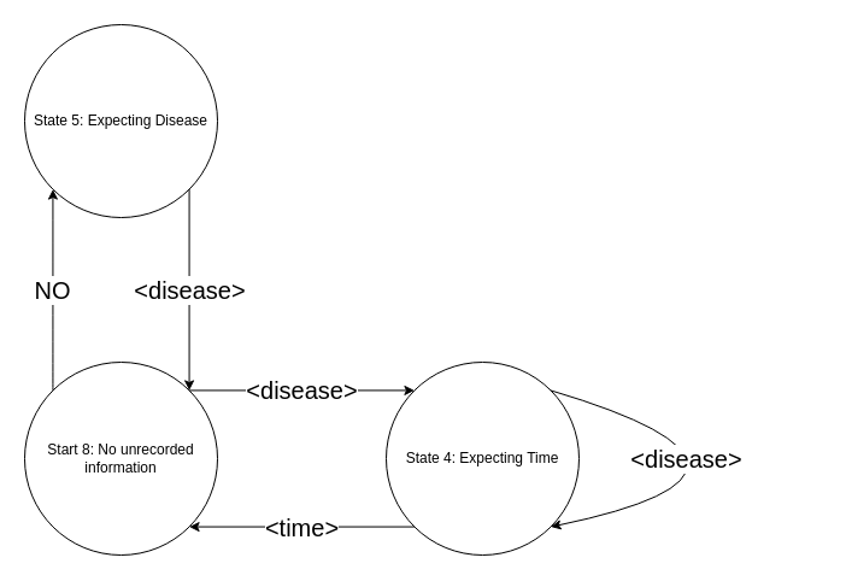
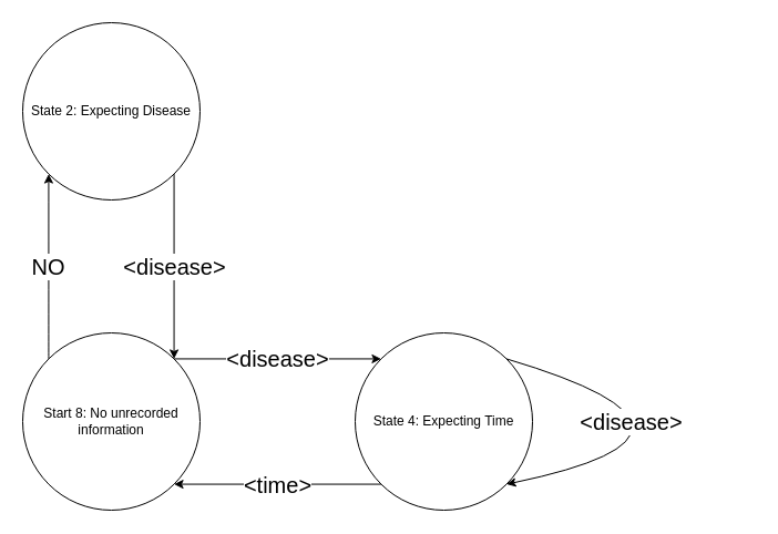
  <mxCell id="0" />
  <mxCell id="1" parent="0" />
  <mxCell id="2" value="&lt;font style=&quot;font-size: 20px&quot;&gt;NO&lt;/font&gt;" style="edgeStyle=orthogonalEdgeStyle;curved=1;orthogonalLoop=1;jettySize=auto;html=1;entryX=0;entryY=1;entryDx=0;entryDy=0;exitX=0;exitY=0;exitDx=0;exitDy=0;" edge="1" parent="1" source="3" target="4"><mxGeometry relative="1" as="geometry" /></mxCell>
  <mxCell id="3" value="&lt;div&gt;Start 8: No unrecorded information&lt;/div&gt;" style="ellipse;whiteSpace=wrap;html=1;aspect=fixed;" vertex="1" parent="1"><mxGeometry x="20" y="300" width="160" height="160" as="geometry" /></mxCell>
- <mxCell id="4" value="State 5: Expecting Disease" style="ellipse;whiteSpace=wrap;html=1;aspect=fixed;" vertex="1" parent="1"><mxGeometry x="20" y="20" width="160" height="160" as="geometry" /></mxCell>
+ <mxCell id="4" value="State 2: Expecting Disease" style="ellipse;whiteSpace=wrap;html=1;aspect=fixed;" vertex="1" parent="1"><mxGeometry x="20" y="20" width="160" height="160" as="geometry" /></mxCell>
  <mxCell id="5" value="&lt;div&gt;State 4: Expecting Time&lt;br&gt;&lt;/div&gt;" style="ellipse;whiteSpace=wrap;html=1;aspect=fixed;" vertex="1" parent="1"><mxGeometry x="320" y="300" width="160" height="160" as="geometry" /></mxCell>
  <mxCell id="6" value="&lt;font style=&quot;font-size: 20px&quot;&gt;&amp;lt;time&amp;gt;&lt;/font&gt;" style="endArrow=classic;html=1;exitX=0;exitY=1;exitDx=0;exitDy=0;entryX=1;entryY=1;entryDx=0;entryDy=0;" edge="1" parent="1" source="5" target="3"><mxGeometry width="50" height="50" relative="1" as="geometry"><mxPoint x="20" y="530" as="sourcePoint" /><mxPoint x="70" y="480" as="targetPoint" /></mxGeometry></mxCell>
  <mxCell id="7" value="&lt;font style=&quot;font-size: 20px&quot;&gt;&amp;lt;disease&amp;gt;&lt;/font&gt;" style="endArrow=classic;html=1;entryX=0;entryY=0;entryDx=0;entryDy=0;exitX=1;exitY=0;exitDx=0;exitDy=0;" edge="1" parent="1" source="3" target="5"><mxGeometry width="50" height="50" relative="1" as="geometry"><mxPoint x="20" y="530" as="sourcePoint" /><mxPoint x="70" y="480" as="targetPoint" /></mxGeometry></mxCell>
  <mxCell id="8" value="" style="endArrow=classic;html=1;exitX=1;exitY=0;exitDx=0;exitDy=0;curved=1;edgeStyle=orthogonalEdgeStyle;entryX=1;entryY=1;entryDx=0;entryDy=0;" edge="1" parent="1" source="5" target="5"><mxGeometry width="50" height="50" relative="1" as="geometry"><mxPoint x="20" y="430" as="sourcePoint" /><mxPoint x="570" y="280" as="targetPoint" /><Array as="points"><mxPoint x="680" y="390" /></Array></mxGeometry></mxCell>
  <mxCell id="9" value="&lt;font style=&quot;font-size: 20px&quot;&gt;&amp;lt;disease&amp;gt;&lt;/font&gt;" style="text;html=1;align=center;verticalAlign=middle;resizable=0;points=[];labelBackgroundColor=#ffffff;" vertex="1" connectable="0" parent="8"><mxGeometry x="-0.467" y="-22" relative="1" as="geometry"><mxPoint as="offset" /></mxGeometry></mxCell>
  <mxCell id="10" value="&lt;font style=&quot;font-size: 20px&quot;&gt;&amp;lt;disease&amp;gt;&lt;/font&gt;" style="endArrow=classic;html=1;entryX=1;entryY=0;entryDx=0;entryDy=0;exitX=1;exitY=1;exitDx=0;exitDy=0;" edge="1" parent="1" source="4" target="3"><mxGeometry width="50" height="50" relative="1" as="geometry"><mxPoint x="20" y="530" as="sourcePoint" /><mxPoint x="70" y="480" as="targetPoint" /></mxGeometry></mxCell>
